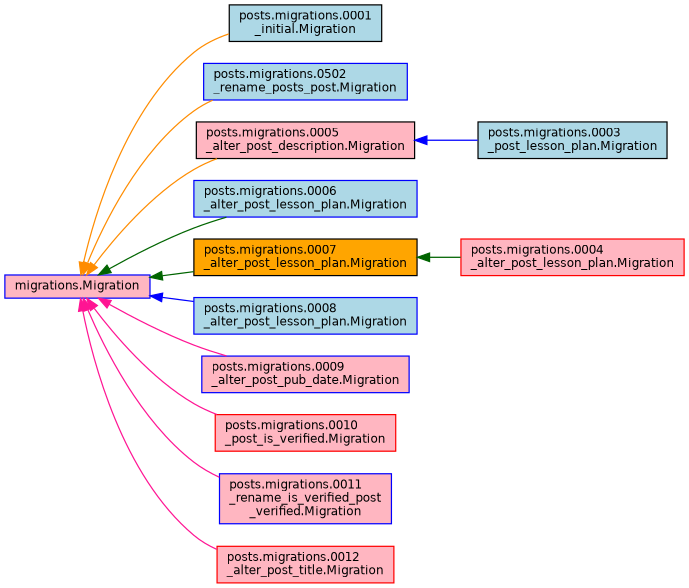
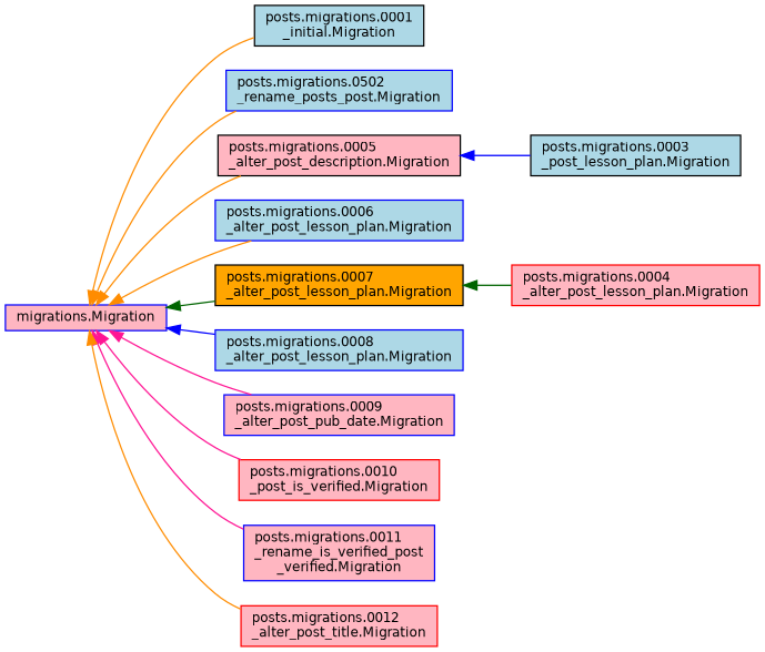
  digraph {
    rankdir=LR
    node [color=blue fillcolor=lightpink fontname=Helvetica fontsize=10 shape=box style=filled]
    edge [color=deeppink dir=back fontname=Helvetica fontsize=10 labelfontname=Helvetica labelfontsize=10 style=solid]
    n1 [height=0.2 label="migrations.Migration" width=0.4]
    n2 [color=black fillcolor=lightblue height=0.2 label="posts.migrations.0001\l_initial.Migration" width=0.4]
    n3 [fillcolor=lightblue height=0.2 label="posts.migrations.0502\l_rename_posts_post.Migration" width=0.4]
    n4 [color=black height=0.2 label="posts.migrations.0005\l_alter_post_description.Migration" width=0.4]
    n5 [fillcolor=lightblue height=0.2 label="posts.migrations.0006\l_alter_post_lesson_plan.Migration" width=0.4]
    n6 [color=black fillcolor=orange height=0.2 label="posts.migrations.0007\l_alter_post_lesson_plan.Migration" width=0.4]
    n7 [fillcolor=lightblue height=0.2 label="posts.migrations.0008\l_alter_post_lesson_plan.Migration" width=0.4]
    n8 [height=0.2 label="posts.migrations.0009\l_alter_post_pub_date.Migration" width=0.4]
    n9 [color=red height=0.2 label="posts.migrations.0010\l_post_is_verified.Migration" width=0.4]
    n10 [height=0.2 label="posts.migrations.0011\l_rename_is_verified_post\l_verified.Migration" width=0.4]
    n11 [color=red height=0.2 label="posts.migrations.0012\l_alter_post_title.Migration" width=0.4]
    n12 [color=black fillcolor=lightblue height=0.2 label="posts.migrations.0003\l_post_lesson_plan.Migration" width=0.4]
    n13 [color=red height=0.2 label="posts.migrations.0004\l_alter_post_lesson_plan.Migration" width=0.4]
    n1 -> n2 [color=darkorange]
    n1 -> n3 [color=darkorange]
    n1 -> n4 [color=darkorange]
-   n1 -> n5 [color=darkgreen]
+   n1 -> n5 [color=darkorange]
    n1 -> n6 [color=darkgreen]
    n1 -> n7 [color=blue]
    n1 -> n8
    n1 -> n9
    n1 -> n10
-   n1 -> n11
+   n1 -> n11 [color=darkorange]
    n4 -> n12 [color=blue]
    n6 -> n13 [color=darkgreen]
  }
